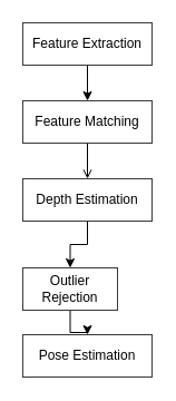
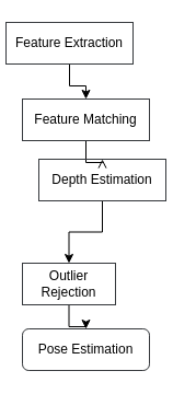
  <mxCell id="0" />
  <mxCell id="1" parent="0" />
  <mxCell id="2" value="" style="edgeStyle=orthogonalEdgeStyle;rounded=0;orthogonalLoop=1;jettySize=auto;html=1;fontColor=#FF0000;" edge="1" parent="1" source="3" target="5"><mxGeometry relative="1" as="geometry" /></mxCell>
- <mxCell id="3" value="Feature Extraction" style="rounded=0;whiteSpace=wrap;html=1;labelBackgroundColor=none;labelBorderColor=none;strokeColor=#36393d;fillColor=none;" vertex="1" parent="1"><mxGeometry x="20" y="20" width="116" height="38" as="geometry" /></mxCell>
+ <mxCell id="3" value="Feature Extraction" style="rounded=0;whiteSpace=wrap;html=1;labelBackgroundColor=none;labelBorderColor=none;strokeColor=#36393d;fillColor=none;" vertex="1" parent="1"><mxGeometry x="5" y="20" width="116" height="38" as="geometry" /></mxCell>
  <mxCell id="4" value="" style="edgeStyle=orthogonalEdgeStyle;rounded=0;orthogonalLoop=1;jettySize=auto;html=1;fontColor=#FF0000;endArrow=open;" edge="1" parent="1" source="5" target="7"><mxGeometry relative="1" as="geometry" /></mxCell>
  <mxCell id="5" value="Feature Matching" style="whiteSpace=wrap;html=1;rounded=0;strokeColor=#36393d;fillColor=none;" vertex="1" parent="1"><mxGeometry x="20" y="90" width="116" height="38" as="geometry" /></mxCell>
  <mxCell id="6" value="" style="edgeStyle=orthogonalEdgeStyle;rounded=0;orthogonalLoop=1;jettySize=auto;html=1;fontColor=#FF0000;" edge="1" parent="1" source="7" target="9"><mxGeometry relative="1" as="geometry" /></mxCell>
- <mxCell id="7" value="Depth Estimation" style="whiteSpace=wrap;html=1;rounded=0;strokeColor=#36393d;fillColor=none;" vertex="1" parent="1"><mxGeometry x="20" y="160" width="116" height="38" as="geometry" /></mxCell>
+ <mxCell id="7" value="Depth Estimation" style="whiteSpace=wrap;html=1;rounded=0;strokeColor=#36393d;fillColor=none;" vertex="1" parent="1"><mxGeometry x="35" y="145" width="116" height="38" as="geometry" /></mxCell>
  <mxCell id="8" value="" style="edgeStyle=orthogonalEdgeStyle;rounded=0;orthogonalLoop=1;jettySize=auto;html=1;fontColor=#FF0000;" edge="1" parent="1" source="9" target="10"><mxGeometry relative="1" as="geometry" /></mxCell>
  <mxCell id="9" value="Outlier Rejection" style="whiteSpace=wrap;html=1;rounded=0;strokeColor=#36393d;fillColor=none;" vertex="1" parent="1"><mxGeometry x="20" y="240" width="85" height="38" as="geometry" /></mxCell>
- <mxCell id="10" value="Pose Estimation" style="whiteSpace=wrap;html=1;rounded=0;strokeColor=#36393d;fillColor=none;" vertex="1" parent="1"><mxGeometry x="20" y="300" width="116" height="38" as="geometry" /></mxCell>
+ <mxCell id="10" value="Pose Estimation" style="whiteSpace=wrap;html=1;strokeColor=#36393d;fillColor=none;rounded=1;" vertex="1" parent="1"><mxGeometry x="20" y="300" width="116" height="38" as="geometry" /></mxCell>
